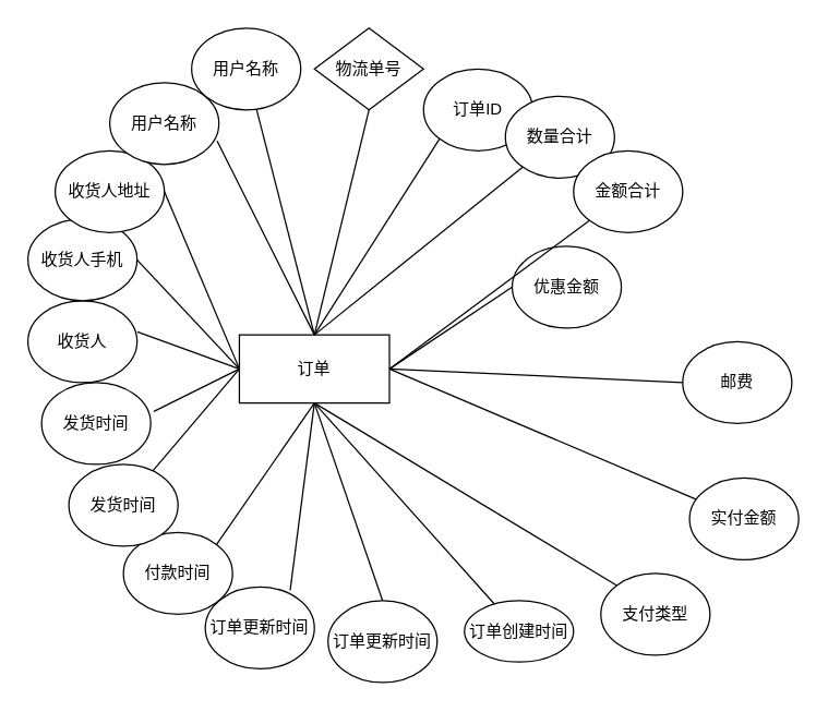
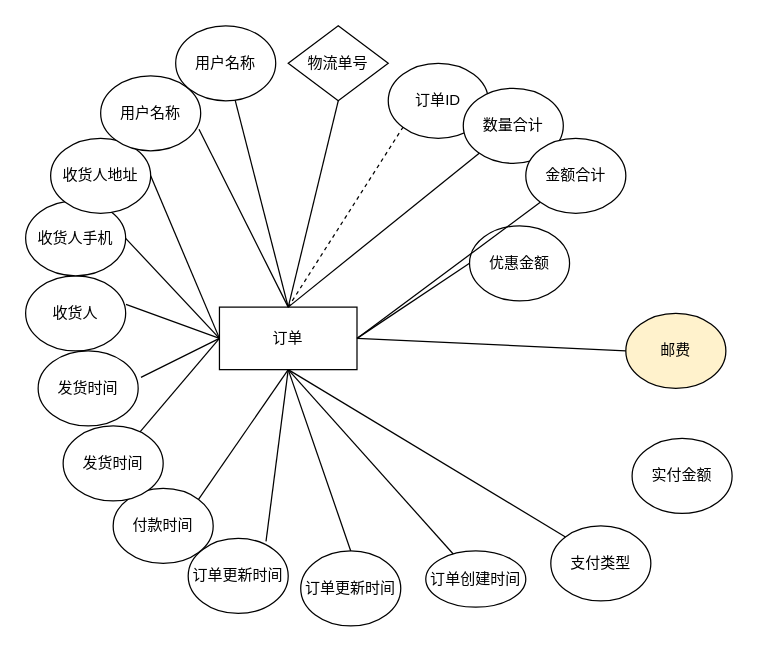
  <mxCell id="0" />
  <mxCell id="1" parent="0" />
  <mxCell id="2" value="订单" style="rounded=0;whiteSpace=wrap;html=1;" vertex="1" parent="1"><mxGeometry x="175" y="245" width="110" height="50" as="geometry" /></mxCell>
  <mxCell id="3" value="订单ID" style="ellipse;whiteSpace=wrap;html=1;" vertex="1" parent="1"><mxGeometry x="310" y="50" width="80" height="60" as="geometry" /></mxCell>
  <mxCell id="4" value="数量合计" style="ellipse;whiteSpace=wrap;html=1;" vertex="1" parent="1"><mxGeometry x="370" y="70" width="80" height="60" as="geometry" /></mxCell>
  <mxCell id="5" value="金额合计" style="ellipse;whiteSpace=wrap;html=1;" vertex="1" parent="1"><mxGeometry x="420" y="110" width="80" height="60" as="geometry" /></mxCell>
  <mxCell id="6" value="优惠金额" style="ellipse;whiteSpace=wrap;html=1;" vertex="1" parent="1"><mxGeometry x="375" y="180" width="80" height="60" as="geometry" /></mxCell>
- <mxCell id="7" value="邮费" style="ellipse;whiteSpace=wrap;html=1;" vertex="1" parent="1"><mxGeometry x="500" y="250" width="80" height="60" as="geometry" /></mxCell>
+ <mxCell id="7" value="邮费" style="ellipse;whiteSpace=wrap;html=1;fillColor=#fff2cc;" vertex="1" parent="1"><mxGeometry x="500" y="250" width="80" height="60" as="geometry" /></mxCell>
  <mxCell id="8" value="实付金额" style="ellipse;whiteSpace=wrap;html=1;" vertex="1" parent="1"><mxGeometry x="505" y="350" width="80" height="60" as="geometry" /></mxCell>
  <mxCell id="9" value="支付类型" style="ellipse;whiteSpace=wrap;html=1;" vertex="1" parent="1"><mxGeometry x="440" y="420" width="80" height="60" as="geometry" /></mxCell>
  <mxCell id="10" value="订单创建时间" style="ellipse;whiteSpace=wrap;html=1;" vertex="1" parent="1"><mxGeometry x="340" y="440" width="80" height="45" as="geometry" /></mxCell>
  <mxCell id="11" value="订单更新时间" style="ellipse;whiteSpace=wrap;html=1;" vertex="1" parent="1"><mxGeometry x="240" y="440" width="80" height="60" as="geometry" /></mxCell>
  <mxCell id="12" value="订单更新时间" style="ellipse;whiteSpace=wrap;html=1;" vertex="1" parent="1"><mxGeometry x="150" y="430" width="80" height="60" as="geometry" /></mxCell>
  <mxCell id="13" value="付款时间" style="ellipse;whiteSpace=wrap;html=1;" vertex="1" parent="1"><mxGeometry x="90" y="390" width="80" height="60" as="geometry" /></mxCell>
  <mxCell id="14" value="发货时间" style="ellipse;whiteSpace=wrap;html=1;" vertex="1" parent="1"><mxGeometry x="50" y="340" width="80" height="60" as="geometry" /></mxCell>
  <mxCell id="15" value="发货时间" style="ellipse;whiteSpace=wrap;html=1;" vertex="1" parent="1"><mxGeometry x="30" y="280" width="80" height="60" as="geometry" /></mxCell>
  <mxCell id="16" value="收货人" style="ellipse;whiteSpace=wrap;html=1;" vertex="1" parent="1"><mxGeometry x="20" y="220" width="80" height="60" as="geometry" /></mxCell>
  <mxCell id="17" value="收货人手机" style="ellipse;whiteSpace=wrap;html=1;" vertex="1" parent="1"><mxGeometry x="20" y="160" width="80" height="60" as="geometry" /></mxCell>
  <mxCell id="18" value="收货人地址" style="ellipse;whiteSpace=wrap;html=1;" vertex="1" parent="1"><mxGeometry x="40" y="110" width="80" height="60" as="geometry" /></mxCell>
  <mxCell id="19" value="用户名称" style="ellipse;whiteSpace=wrap;html=1;" vertex="1" parent="1"><mxGeometry x="80" y="60" width="80" height="60" as="geometry" /></mxCell>
  <mxCell id="20" value="用户名称" style="ellipse;whiteSpace=wrap;html=1;" vertex="1" parent="1"><mxGeometry x="140" y="20" width="80" height="60" as="geometry" /></mxCell>
  <mxCell id="21" value="物流单号" style="rhombus;whiteSpace=wrap;html=1;" vertex="1" parent="1"><mxGeometry x="230" y="20" width="80" height="60" as="geometry" /></mxCell>
  <mxCell id="22" value="" style="endArrow=none;html=1;entryX=0.5;entryY=0;entryDx=0;entryDy=0;exitX=0.5;exitY=1;exitDx=0;exitDy=0;" edge="1" parent="1" source="2" target="11"><mxGeometry width="50" height="50" relative="1" as="geometry"><mxPoint x="290" y="290" as="sourcePoint" /><mxPoint x="340" y="230" as="targetPoint" /></mxGeometry></mxCell>
  <mxCell id="23" value="" style="endArrow=none;html=1;exitX=0.5;exitY=1;exitDx=0;exitDy=0;" edge="1" parent="1" source="2" target="10"><mxGeometry width="50" height="50" relative="1" as="geometry"><mxPoint x="305" y="280" as="sourcePoint" /><mxPoint x="290" y="450" as="targetPoint" /></mxGeometry></mxCell>
  <mxCell id="24" value="" style="endArrow=none;html=1;exitX=0.5;exitY=1;exitDx=0;exitDy=0;entryX=0;entryY=0;entryDx=0;entryDy=0;" edge="1" parent="1" source="2" target="9"><mxGeometry width="50" height="50" relative="1" as="geometry"><mxPoint x="305" y="280" as="sourcePoint" /><mxPoint x="377.852" y="451.417" as="targetPoint" /></mxGeometry></mxCell>
- <mxCell id="25" value="" style="endArrow=none;html=1;exitX=1;exitY=0.5;exitDx=0;exitDy=0;entryX=0.058;entryY=0.26;entryDx=0;entryDy=0;entryPerimeter=0;" edge="1" parent="1" source="2" target="8"><mxGeometry width="50" height="50" relative="1" as="geometry"><mxPoint x="305" y="280" as="sourcePoint" /><mxPoint x="461.716" y="438.787" as="targetPoint" /></mxGeometry></mxCell>
  <mxCell id="26" value="" style="endArrow=none;html=1;exitX=1;exitY=0.5;exitDx=0;exitDy=0;entryX=0;entryY=0.5;entryDx=0;entryDy=0;" edge="1" parent="1" source="2" target="7"><mxGeometry width="50" height="50" relative="1" as="geometry"><mxPoint x="360" y="255" as="sourcePoint" /><mxPoint x="504.64" y="365.6" as="targetPoint" /></mxGeometry></mxCell>
  <mxCell id="27" value="" style="endArrow=none;html=1;exitX=1;exitY=0.5;exitDx=0;exitDy=0;entryX=0;entryY=0.5;entryDx=0;entryDy=0;" edge="1" parent="1" source="2" target="6"><mxGeometry width="50" height="50" relative="1" as="geometry"><mxPoint x="360" y="255" as="sourcePoint" /><mxPoint x="510" y="290" as="targetPoint" /></mxGeometry></mxCell>
  <mxCell id="28" value="" style="endArrow=none;html=1;exitX=1;exitY=0.5;exitDx=0;exitDy=0;" edge="1" parent="1" source="2" target="5"><mxGeometry width="50" height="50" relative="1" as="geometry"><mxPoint x="360" y="255" as="sourcePoint" /><mxPoint x="480" y="220" as="targetPoint" /></mxGeometry></mxCell>
  <mxCell id="29" value="" style="endArrow=none;html=1;exitX=0.5;exitY=0;exitDx=0;exitDy=0;" edge="1" parent="1" source="2" target="4"><mxGeometry width="50" height="50" relative="1" as="geometry"><mxPoint x="360" y="255" as="sourcePoint" /><mxPoint x="445.287" y="173.59" as="targetPoint" /></mxGeometry></mxCell>
- <mxCell id="30" value="" style="endArrow=none;html=1;exitX=0.5;exitY=0;exitDx=0;exitDy=0;entryX=0;entryY=1;entryDx=0;entryDy=0;" edge="1" parent="1" source="2" target="3"><mxGeometry width="50" height="50" relative="1" as="geometry"><mxPoint x="305" y="230" as="sourcePoint" /><mxPoint x="396.655" y="134.36" as="targetPoint" /></mxGeometry></mxCell>
+ <mxCell id="30" value="" style="endArrow=none;html=1;exitX=0.5;exitY=0;exitDx=0;exitDy=0;entryX=0;entryY=1;entryDx=0;entryDy=0;dashed=1;" edge="1" parent="1" source="2" target="3"><mxGeometry width="50" height="50" relative="1" as="geometry"><mxPoint x="305" y="230" as="sourcePoint" /><mxPoint x="396.655" y="134.36" as="targetPoint" /></mxGeometry></mxCell>
  <mxCell id="31" value="" style="endArrow=none;html=1;exitX=0.5;exitY=0;exitDx=0;exitDy=0;entryX=0.5;entryY=1;entryDx=0;entryDy=0;" edge="1" parent="1" source="2" target="21"><mxGeometry width="50" height="50" relative="1" as="geometry"><mxPoint x="305" y="230" as="sourcePoint" /><mxPoint x="331.716" y="111.213" as="targetPoint" /></mxGeometry></mxCell>
  <mxCell id="32" value="" style="endArrow=none;html=1;exitX=0.5;exitY=0;exitDx=0;exitDy=0;" edge="1" parent="1" source="2" target="20"><mxGeometry width="50" height="50" relative="1" as="geometry"><mxPoint x="305" y="230" as="sourcePoint" /><mxPoint x="280" y="90" as="targetPoint" /></mxGeometry></mxCell>
  <mxCell id="33" value="" style="endArrow=none;html=1;exitX=0.5;exitY=0;exitDx=0;exitDy=0;entryX=0.983;entryY=0.713;entryDx=0;entryDy=0;entryPerimeter=0;" edge="1" parent="1" source="2" target="19"><mxGeometry width="50" height="50" relative="1" as="geometry"><mxPoint x="305" y="230" as="sourcePoint" /><mxPoint x="208.098" y="86.754" as="targetPoint" /></mxGeometry></mxCell>
  <mxCell id="34" value="" style="endArrow=none;html=1;exitX=0;exitY=0.5;exitDx=0;exitDy=0;entryX=1;entryY=0.5;entryDx=0;entryDy=0;" edge="1" parent="1" source="2" target="18"><mxGeometry width="50" height="50" relative="1" as="geometry"><mxPoint x="305" y="230" as="sourcePoint" /><mxPoint x="168.64" y="112.78" as="targetPoint" /></mxGeometry></mxCell>
  <mxCell id="35" value="" style="endArrow=none;html=1;exitX=0;exitY=0.5;exitDx=0;exitDy=0;entryX=1;entryY=0.5;entryDx=0;entryDy=0;" edge="1" parent="1" source="2" target="17"><mxGeometry width="50" height="50" relative="1" as="geometry"><mxPoint x="250" y="255" as="sourcePoint" /><mxPoint x="130" y="150" as="targetPoint" /></mxGeometry></mxCell>
  <mxCell id="36" value="" style="endArrow=none;html=1;entryX=1.003;entryY=0.38;entryDx=0;entryDy=0;entryPerimeter=0;exitX=0;exitY=0.5;exitDx=0;exitDy=0;" edge="1" parent="1" source="2" target="16"><mxGeometry width="50" height="50" relative="1" as="geometry"><mxPoint x="240" y="240" as="sourcePoint" /><mxPoint x="110" y="200" as="targetPoint" /></mxGeometry></mxCell>
  <mxCell id="37" value="" style="endArrow=none;html=1;entryX=1.028;entryY=0.353;entryDx=0;entryDy=0;entryPerimeter=0;exitX=0;exitY=0.5;exitDx=0;exitDy=0;" edge="1" parent="1" source="2" target="15"><mxGeometry width="50" height="50" relative="1" as="geometry"><mxPoint x="250" y="255" as="sourcePoint" /><mxPoint x="110.24" y="252.8" as="targetPoint" /></mxGeometry></mxCell>
  <mxCell id="38" value="" style="endArrow=none;html=1;exitX=0;exitY=0.5;exitDx=0;exitDy=0;" edge="1" parent="1" source="2" target="14"><mxGeometry width="50" height="50" relative="1" as="geometry"><mxPoint x="250" y="255" as="sourcePoint" /><mxPoint x="122.24" y="311.18" as="targetPoint" /></mxGeometry></mxCell>
  <mxCell id="39" value="" style="endArrow=none;html=1;exitX=0.5;exitY=1;exitDx=0;exitDy=0;entryX=1;entryY=0;entryDx=0;entryDy=0;" edge="1" parent="1" source="2" target="13"><mxGeometry width="50" height="50" relative="1" as="geometry"><mxPoint x="250" y="255" as="sourcePoint" /><mxPoint x="126.759" y="357.701" as="targetPoint" /></mxGeometry></mxCell>
  <mxCell id="40" value="" style="endArrow=none;html=1;exitX=0.5;exitY=1;exitDx=0;exitDy=0;entryX=0.778;entryY=0.04;entryDx=0;entryDy=0;entryPerimeter=0;" edge="1" parent="1" source="2" target="12"><mxGeometry width="50" height="50" relative="1" as="geometry"><mxPoint x="305" y="280" as="sourcePoint" /><mxPoint x="168.284" y="408.787" as="targetPoint" /></mxGeometry></mxCell>
